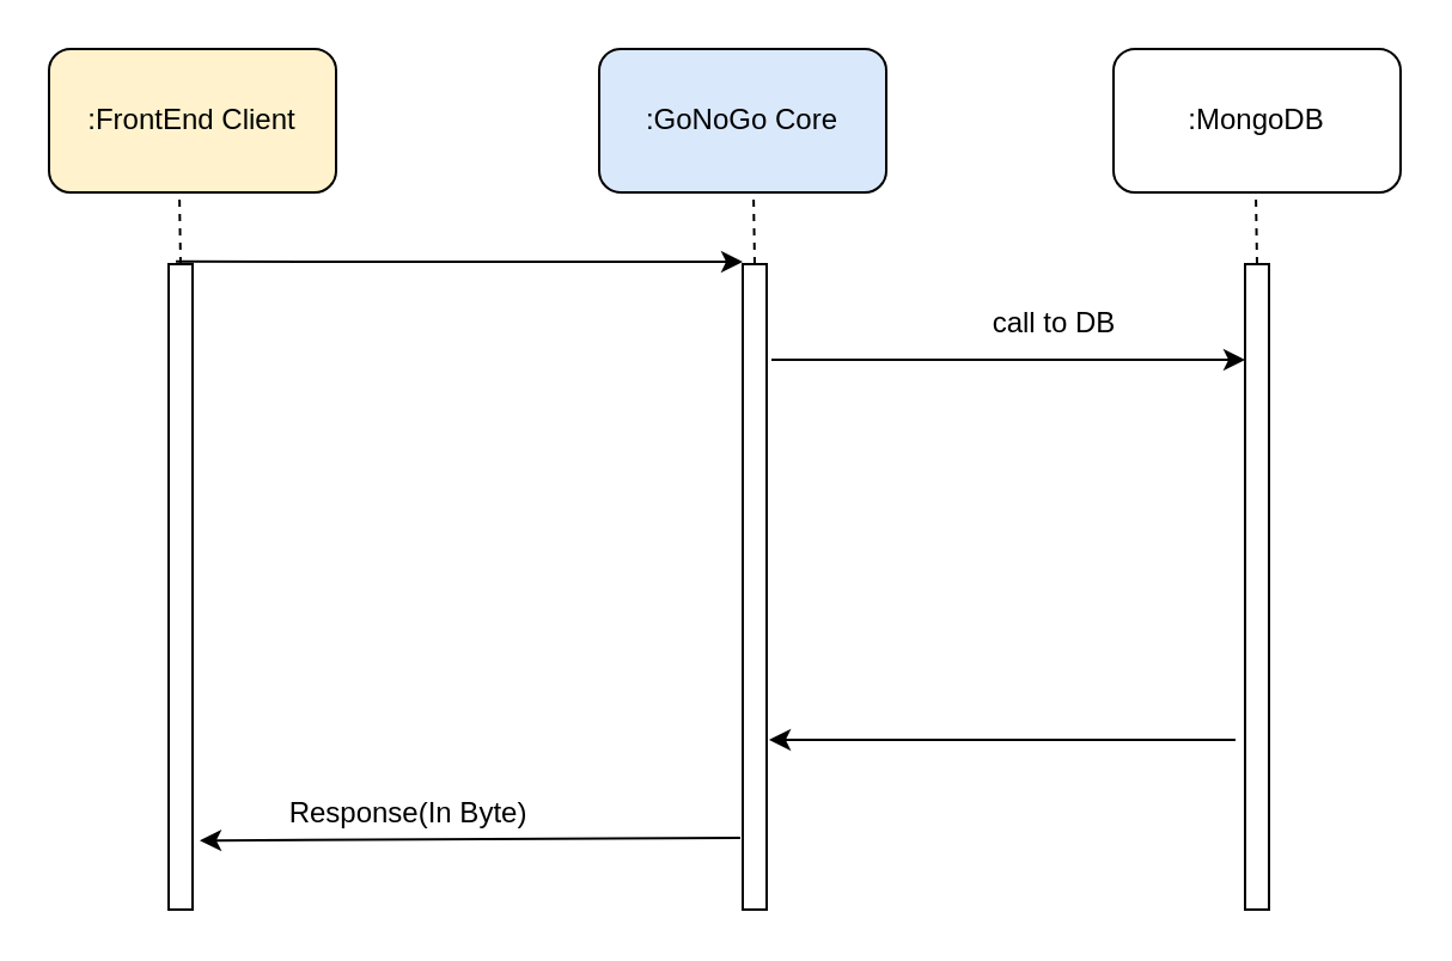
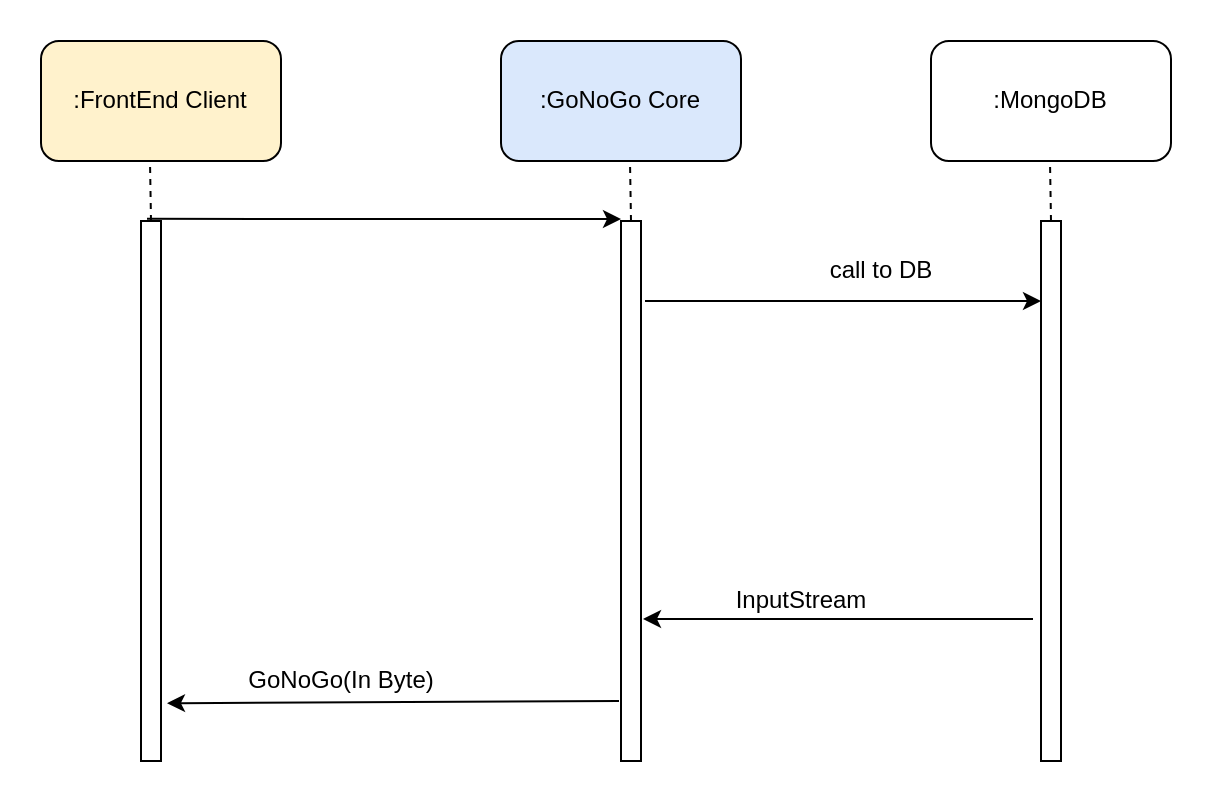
  <mxCell id="0" />
  <mxCell id="1" parent="0" />
  <mxCell id="2" value="" style="html=1;points=[];perimeter=orthogonalPerimeter;" vertex="1" parent="1"><mxGeometry x="70" y="110" width="10" height="270" as="geometry" /></mxCell>
  <mxCell id="3" value="" style="html=1;points=[];perimeter=orthogonalPerimeter;" vertex="1" parent="1"><mxGeometry x="310" y="110" width="10" height="270" as="geometry" /></mxCell>
  <mxCell id="4" value="" style="html=1;points=[];perimeter=orthogonalPerimeter;" vertex="1" parent="1"><mxGeometry x="520" y="110" width="10" height="270" as="geometry" /></mxCell>
  <mxCell id="5" value=":FrontEnd Client" style="rounded=1;whiteSpace=wrap;html=1;fillColor=#fff2cc;" vertex="1" parent="1"><mxGeometry x="20" y="20" width="120" height="60" as="geometry" /></mxCell>
  <mxCell id="6" value=":GoNoGo Core" style="rounded=1;whiteSpace=wrap;html=1;fillColor=#dae8fc;" vertex="1" parent="1"><mxGeometry x="250" y="20" width="120" height="60" as="geometry" /></mxCell>
  <mxCell id="7" value=":MongoDB" style="rounded=1;whiteSpace=wrap;html=1;" vertex="1" parent="1"><mxGeometry x="465" y="20" width="120" height="60" as="geometry" /></mxCell>
  <mxCell id="8" value="" style="endArrow=none;dashed=1;html=1;" edge="1" parent="1"><mxGeometry width="50" height="50" relative="1" as="geometry"><mxPoint x="75" y="110" as="sourcePoint" /><mxPoint x="74.5" y="80" as="targetPoint" /><Array as="points" /></mxGeometry></mxCell>
  <mxCell id="9" value="" style="endArrow=none;dashed=1;html=1;" edge="1" parent="1"><mxGeometry width="50" height="50" relative="1" as="geometry"><mxPoint x="315" y="110" as="sourcePoint" /><mxPoint x="314.5" y="80" as="targetPoint" /><Array as="points" /></mxGeometry></mxCell>
  <mxCell id="10" value="" style="endArrow=none;dashed=1;html=1;" edge="1" parent="1"><mxGeometry width="50" height="50" relative="1" as="geometry"><mxPoint x="525" y="110" as="sourcePoint" /><mxPoint x="524.5" y="80" as="targetPoint" /><Array as="points" /></mxGeometry></mxCell>
  <mxCell id="11" value="" style="endArrow=classic;html=1;exitX=0.3;exitY=-0.004;exitDx=0;exitDy=0;exitPerimeter=0;" edge="1" parent="1" source="2"><mxGeometry width="50" height="50" relative="1" as="geometry"><mxPoint x="240" y="260" as="sourcePoint" /><mxPoint x="310" y="109" as="targetPoint" /></mxGeometry></mxCell>
  <mxCell id="12" value="" style="endArrow=classic;html=1;exitX=-0.1;exitY=0.889;exitDx=0;exitDy=0;exitPerimeter=0;entryX=1.3;entryY=0.893;entryDx=0;entryDy=0;entryPerimeter=0;" edge="1" parent="1" source="3" target="2"><mxGeometry width="50" height="50" relative="1" as="geometry"><mxPoint x="240" y="240" as="sourcePoint" /><mxPoint x="90" y="350" as="targetPoint" /></mxGeometry></mxCell>
- <mxCell id="13" value="Response(In Byte)" style="text;html=1;align=center;verticalAlign=middle;resizable=0;points=[];autosize=1;strokeColor=none;" vertex="1" parent="1"><mxGeometry x="115" y="330" width="110" height="20" as="geometry" /></mxCell>
+ <mxCell id="13" value="GoNoGo(In Byte)" style="text;html=1;align=center;verticalAlign=middle;resizable=0;points=[];autosize=1;strokeColor=none;" vertex="1" parent="1"><mxGeometry x="115" y="330" width="110" height="20" as="geometry" /></mxCell>
  <mxCell id="14" value="" style="endArrow=classic;html=1;" edge="1" parent="1"><mxGeometry width="50" height="50" relative="1" as="geometry"><mxPoint x="322" y="150" as="sourcePoint" /><mxPoint x="520" y="150" as="targetPoint" /></mxGeometry></mxCell>
  <mxCell id="15" value="call to DB" style="text;html=1;align=center;verticalAlign=middle;resizable=0;points=[];autosize=1;strokeColor=none;" vertex="1" parent="1"><mxGeometry x="405" y="125" width="70" height="20" as="geometry" /></mxCell>
  <mxCell id="16" value="" style="endArrow=classic;html=1;exitX=-0.4;exitY=0.737;exitDx=0;exitDy=0;exitPerimeter=0;entryX=1.1;entryY=0.737;entryDx=0;entryDy=0;entryPerimeter=0;" edge="1" parent="1" source="4" target="3"><mxGeometry width="50" height="50" relative="1" as="geometry"><mxPoint x="270" y="260" as="sourcePoint" /><mxPoint x="320" y="210" as="targetPoint" /></mxGeometry></mxCell>
+ <mxCell id="17" value="InputStream" style="text;html=1;align=center;verticalAlign=middle;resizable=0;points=[];autosize=1;strokeColor=none;" vertex="1" parent="1"><mxGeometry x="360" y="290" width="80" height="20" as="geometry" /></mxCell>
